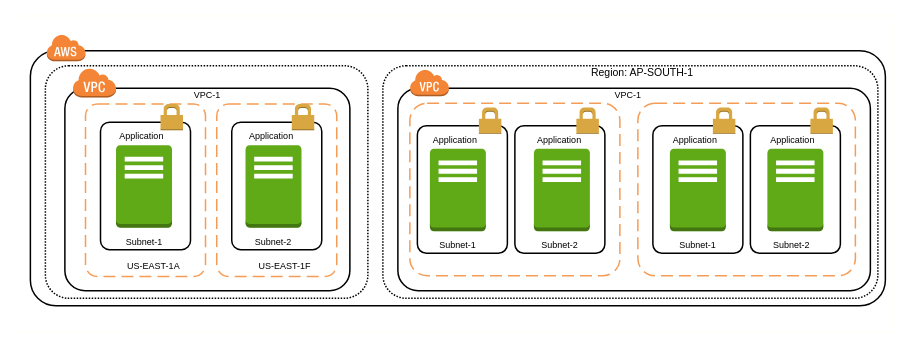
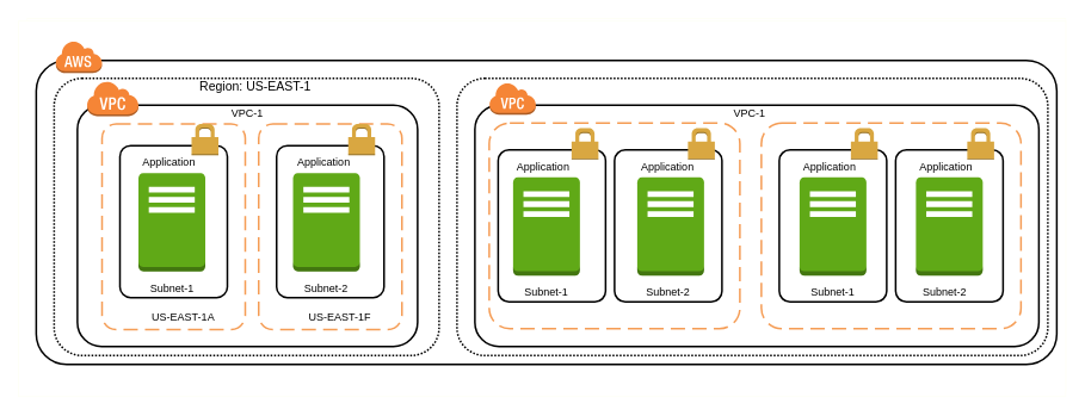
  <mxCell id="0" />
  <mxCell id="1" parent="0" />
  <mxCell id="2" value="" style="rounded=0;whiteSpace=wrap;html=1;strokeColor=#FEFFF5;" parent="1" vertex="1"><mxGeometry x="30" y="20" width="1160" height="417" as="geometry" /></mxCell>
  <mxCell id="3" value="" style="rounded=0;whiteSpace=wrap;html=1;strokeColor=#FEFFF5;" parent="1" vertex="1"><mxGeometry x="20" y="23" width="1170" height="420" as="geometry" /></mxCell>
  <mxCell id="4" value="" style="rounded=1;arcSize=10;dashed=0;fillColor=none;gradientColor=none;strokeWidth=2;" parent="1" vertex="1"><mxGeometry x="40" y="67" width="1140" height="340" as="geometry" /></mxCell>
  <mxCell id="5" value="" style="rounded=1;arcSize=10;dashed=1;fillColor=none;gradientColor=none;dashPattern=1 1;strokeWidth=2;" parent="1" vertex="1"><mxGeometry x="510" y="87" width="660" height="310" as="geometry" /></mxCell>
  <mxCell id="6" value="" style="rounded=1;arcSize=10;dashed=0;fillColor=none;gradientColor=none;strokeWidth=2;" parent="1" vertex="1"><mxGeometry x="530" y="117" width="630" height="270" as="geometry" /></mxCell>
  <mxCell id="7" value="" style="rounded=1;arcSize=10;dashed=1;strokeColor=#F59D56;fillColor=none;gradientColor=none;dashPattern=8 4;strokeWidth=2;" parent="1" vertex="1"><mxGeometry x="546" y="137" width="280" height="230" as="geometry" /></mxCell>
  <mxCell id="8" value="" style="rounded=1;arcSize=10;dashed=0;fillColor=none;gradientColor=none;strokeWidth=2;" parent="1" vertex="1"><mxGeometry x="1000" y="167" width="120" height="170" as="geometry" /></mxCell>
  <mxCell id="9" value="" style="rounded=1;arcSize=10;dashed=0;fillColor=none;gradientColor=none;strokeWidth=2;" parent="1" vertex="1"><mxGeometry x="870" y="167" width="120" height="170" as="geometry" /></mxCell>
  <mxCell id="10" value="" style="rounded=1;arcSize=10;dashed=0;fillColor=none;gradientColor=none;strokeWidth=2;" parent="1" vertex="1"><mxGeometry x="686" y="167" width="120" height="170" as="geometry" /></mxCell>
  <mxCell id="11" value="" style="rounded=1;arcSize=10;dashed=0;fillColor=none;gradientColor=none;strokeWidth=2;" parent="1" vertex="1"><mxGeometry x="556" y="167" width="120" height="170" as="geometry" /></mxCell>
  <mxCell id="12" value="" style="rounded=1;arcSize=10;dashed=1;fillColor=none;gradientColor=none;dashPattern=1 1;strokeWidth=2;" parent="1" vertex="1"><mxGeometry x="60" y="87" width="430" height="310" as="geometry" /></mxCell>
  <mxCell id="13" value="" style="dashed=0;html=1;shape=mxgraph.aws3.cloud;fillColor=#F58536;gradientColor=none;dashed=0;strokeColor=#4797FF;" parent="1" vertex="1"><mxGeometry x="61.5" y="45" width="52" height="36" as="geometry" /></mxCell>
- <mxCell id="14" value="Region: AP-SOUTH-1" style="text;html=1;strokeColor=none;fillColor=none;align=center;verticalAlign=middle;whiteSpace=wrap;rounded=0;fontSize=14;" parent="1" vertex="1"><mxGeometry x="786" y="86" width="140" height="20" as="geometry" /></mxCell>
+ <mxCell id="15" value="Region: US-EAST-1" style="text;html=1;strokeColor=none;fillColor=none;align=center;verticalAlign=middle;whiteSpace=wrap;rounded=0;fontSize=14;" parent="1" vertex="1"><mxGeometry x="220" y="86" width="130" height="20" as="geometry" /></mxCell>
  <mxCell id="16" value="VPC-1" style="text;html=1;strokeColor=none;fillColor=none;align=center;verticalAlign=middle;whiteSpace=wrap;rounded=0;" parent="1" vertex="1"><mxGeometry x="236" y="117" width="80" height="20" as="geometry" /></mxCell>
  <mxCell id="17" value="VPC-1" style="text;html=1;strokeColor=none;fillColor=none;align=center;verticalAlign=middle;whiteSpace=wrap;rounded=0;" parent="1" vertex="1"><mxGeometry x="797" y="117" width="80" height="20" as="geometry" /></mxCell>
  <mxCell id="18" value="" style="dashed=0;html=1;shape=mxgraph.aws3.permissions;fillColor=#D9A741;gradientColor=none;dashed=0;strokeColor=#FEFFF5;" parent="1" vertex="1"><mxGeometry x="638" y="142.74" width="30" height="35" as="geometry" /></mxCell>
  <mxCell id="19" value="" style="dashed=0;html=1;shape=mxgraph.aws3.permissions;fillColor=#D9A741;gradientColor=none;dashed=0;strokeColor=#FEFFF5;" parent="1" vertex="1"><mxGeometry x="768" y="142.74" width="30" height="35" as="geometry" /></mxCell>
  <mxCell id="20" value="" style="rounded=1;arcSize=10;dashed=1;strokeColor=#F59D56;fillColor=none;gradientColor=none;dashPattern=8 4;strokeWidth=2;" parent="1" vertex="1"><mxGeometry x="850" y="137" width="290" height="230" as="geometry" /></mxCell>
  <mxCell id="21" value="" style="dashed=0;html=1;shape=mxgraph.aws3.permissions;fillColor=#D9A741;gradientColor=none;dashed=0;strokeColor=#FEFFF5;" parent="1" vertex="1"><mxGeometry x="950" y="142.74" width="30" height="35" as="geometry" /></mxCell>
  <mxCell id="22" value="" style="dashed=0;html=1;shape=mxgraph.aws3.permissions;fillColor=#D9A741;gradientColor=none;dashed=0;strokeColor=#FEFFF5;" parent="1" vertex="1"><mxGeometry x="1080" y="142.74" width="30" height="35" as="geometry" /></mxCell>
  <mxCell id="23" value="" style="dashed=0;html=1;shape=mxgraph.aws3.virtual_private_cloud;fillColor=#F58536;gradientColor=none;dashed=0;strokeColor=#FEFFF5;" parent="1" vertex="1"><mxGeometry x="546" y="91.64" width="52" height="36" as="geometry" /></mxCell>
  <mxCell id="24" value="Subnet-2" style="text;html=1;strokeColor=none;fillColor=none;align=center;verticalAlign=middle;whiteSpace=wrap;rounded=0;" parent="1" vertex="1"><mxGeometry x="1015" y="317" width="80" height="20" as="geometry" /></mxCell>
  <mxCell id="25" value="Subnet-1" style="text;html=1;strokeColor=none;fillColor=none;align=center;verticalAlign=middle;whiteSpace=wrap;rounded=0;" parent="1" vertex="1"><mxGeometry x="890" y="317" width="80" height="20" as="geometry" /></mxCell>
  <mxCell id="26" value="Subnet-2" style="text;html=1;strokeColor=none;fillColor=none;align=center;verticalAlign=middle;whiteSpace=wrap;rounded=0;" parent="1" vertex="1"><mxGeometry x="706" y="317" width="80" height="20" as="geometry" /></mxCell>
  <mxCell id="27" value="Subnet-1" style="text;html=1;strokeColor=none;fillColor=none;align=center;verticalAlign=middle;whiteSpace=wrap;rounded=0;" parent="1" vertex="1"><mxGeometry x="570" y="317" width="80" height="20" as="geometry" /></mxCell>
  <mxCell id="28" value="Application" style="text;html=1;strokeColor=none;fillColor=none;align=center;verticalAlign=middle;whiteSpace=wrap;rounded=0;" parent="1" vertex="1"><mxGeometry x="587.462" y="177.738" width="39.048" height="16.136" as="geometry" /></mxCell>
  <mxCell id="29" value="" style="outlineConnect=0;dashed=0;verticalLabelPosition=bottom;verticalAlign=top;align=center;html=1;shape=mxgraph.aws3.traditional_server;fillColor=#60a917;strokeColor=#2D7600;fontColor=#ffffff;" parent="1" vertex="1"><mxGeometry x="572.67" y="197.74" width="74.65" height="110" as="geometry" /></mxCell>
  <mxCell id="30" value="Application" style="text;html=1;strokeColor=none;fillColor=none;align=center;verticalAlign=middle;whiteSpace=wrap;rounded=0;" parent="1" vertex="1"><mxGeometry x="726.142" y="177.738" width="39.048" height="16.136" as="geometry" /></mxCell>
  <mxCell id="31" value="" style="outlineConnect=0;dashed=0;verticalLabelPosition=bottom;verticalAlign=top;align=center;html=1;shape=mxgraph.aws3.traditional_server;fillColor=#60a917;strokeColor=#2D7600;fontColor=#ffffff;" parent="1" vertex="1"><mxGeometry x="711.35" y="197.74" width="74.65" height="110" as="geometry" /></mxCell>
  <mxCell id="32" value="Application" style="text;html=1;strokeColor=none;fillColor=none;align=center;verticalAlign=middle;whiteSpace=wrap;rounded=0;" parent="1" vertex="1"><mxGeometry x="907.462" y="177.738" width="39.048" height="16.136" as="geometry" /></mxCell>
  <mxCell id="33" value="" style="outlineConnect=0;dashed=0;verticalLabelPosition=bottom;verticalAlign=top;align=center;html=1;shape=mxgraph.aws3.traditional_server;fillColor=#60a917;strokeColor=#2D7600;fontColor=#ffffff;" parent="1" vertex="1"><mxGeometry x="892.67" y="197.74" width="74.65" height="110" as="geometry" /></mxCell>
  <mxCell id="34" value="Application" style="text;html=1;strokeColor=none;fillColor=none;align=center;verticalAlign=middle;whiteSpace=wrap;rounded=0;" parent="1" vertex="1"><mxGeometry x="1037.462" y="177.738" width="39.048" height="16.136" as="geometry" /></mxCell>
  <mxCell id="35" value="" style="outlineConnect=0;dashed=0;verticalLabelPosition=bottom;verticalAlign=top;align=center;html=1;shape=mxgraph.aws3.traditional_server;fillColor=#60a917;strokeColor=#2D7600;fontColor=#ffffff;" parent="1" vertex="1"><mxGeometry x="1022.67" y="197.74" width="74.65" height="110" as="geometry" /></mxCell>
  <mxCell id="36" value="" style="rounded=1;arcSize=10;dashed=0;fillColor=none;gradientColor=none;strokeWidth=2;" parent="1" vertex="1"><mxGeometry x="308.5" y="162.17" width="120" height="170" as="geometry" /></mxCell>
  <mxCell id="37" value="" style="rounded=1;arcSize=10;dashed=1;strokeColor=#F59D56;fillColor=none;gradientColor=none;dashPattern=8 4;strokeWidth=2;" parent="1" vertex="1"><mxGeometry x="288.5" y="137.91" width="160" height="230" as="geometry" /></mxCell>
  <mxCell id="38" value="" style="rounded=1;arcSize=10;dashed=0;fillColor=none;gradientColor=none;strokeWidth=2;" parent="1" vertex="1"><mxGeometry x="133.5" y="162.17" width="120" height="170" as="geometry" /></mxCell>
  <mxCell id="39" value="" style="rounded=1;arcSize=10;dashed=1;strokeColor=#F59D56;fillColor=none;gradientColor=none;dashPattern=8 4;strokeWidth=2;" parent="1" vertex="1"><mxGeometry x="113.5" y="137.91" width="160" height="230" as="geometry" /></mxCell>
  <mxCell id="40" value="" style="rounded=1;arcSize=10;dashed=0;fillColor=none;gradientColor=none;strokeWidth=2;" parent="1" vertex="1"><mxGeometry x="86" y="117" width="380" height="270" as="geometry" /></mxCell>
  <mxCell id="41" value="" style="dashed=0;html=1;shape=mxgraph.aws3.permissions;fillColor=#D9A741;gradientColor=none;dashed=0;strokeColor=#FEFFF5;" parent="1" vertex="1"><mxGeometry x="213.5" y="137.91" width="30" height="35" as="geometry" /></mxCell>
  <mxCell id="42" value="US-EAST-1A" style="text;html=1;strokeColor=none;fillColor=none;align=center;verticalAlign=middle;whiteSpace=wrap;rounded=0;" parent="1" vertex="1"><mxGeometry x="166.5" y="343.91" width="75" height="20" as="geometry" /></mxCell>
  <mxCell id="43" value="" style="dashed=0;html=1;shape=mxgraph.aws3.permissions;fillColor=#D9A741;gradientColor=none;dashed=0;strokeColor=#FEFFF5;" parent="1" vertex="1"><mxGeometry x="388.5" y="137.91" width="30" height="35" as="geometry" /></mxCell>
  <mxCell id="44" value="US-EAST-1F" style="text;html=1;strokeColor=none;fillColor=none;align=center;verticalAlign=middle;whiteSpace=wrap;rounded=0;" parent="1" vertex="1"><mxGeometry x="341.5" y="343.91" width="75" height="20" as="geometry" /></mxCell>
  <mxCell id="45" value="Subnet-1" style="text;html=1;strokeColor=none;fillColor=none;align=center;verticalAlign=middle;whiteSpace=wrap;rounded=0;" parent="1" vertex="1"><mxGeometry x="151.5" y="312.17" width="80" height="20" as="geometry" /></mxCell>
  <mxCell id="46" value="Subnet-2" style="text;html=1;strokeColor=none;fillColor=none;align=center;verticalAlign=middle;whiteSpace=wrap;rounded=0;" parent="1" vertex="1"><mxGeometry x="323.5" y="312.17" width="80" height="20" as="geometry" /></mxCell>
  <mxCell id="47" value="Application" style="text;html=1;strokeColor=none;fillColor=none;align=center;verticalAlign=middle;whiteSpace=wrap;rounded=0;" parent="1" vertex="1"><mxGeometry x="168.972" y="172.908" width="39.048" height="16.136" as="geometry" /></mxCell>
  <mxCell id="48" value="" style="outlineConnect=0;dashed=0;verticalLabelPosition=bottom;verticalAlign=top;align=center;html=1;shape=mxgraph.aws3.traditional_server;fillColor=#60a917;strokeColor=#2D7600;fontColor=#ffffff;" parent="1" vertex="1"><mxGeometry x="154.18" y="192.91" width="74.65" height="110" as="geometry" /></mxCell>
  <mxCell id="49" value="Application" style="text;html=1;strokeColor=none;fillColor=none;align=center;verticalAlign=middle;whiteSpace=wrap;rounded=0;" parent="1" vertex="1"><mxGeometry x="341.642" y="172.908" width="39.048" height="16.136" as="geometry" /></mxCell>
  <mxCell id="50" value="" style="outlineConnect=0;dashed=0;verticalLabelPosition=bottom;verticalAlign=top;align=center;html=1;shape=mxgraph.aws3.traditional_server;fillColor=#60a917;strokeColor=#2D7600;fontColor=#ffffff;" parent="1" vertex="1"><mxGeometry x="326.85" y="192.91" width="74.65" height="110" as="geometry" /></mxCell>
  <mxCell id="51" value="" style="dashed=0;html=1;shape=mxgraph.aws3.virtual_private_cloud;fillColor=#F58536;gradientColor=none;dashed=0;strokeColor=#FEFFF5;" parent="1" vertex="1"><mxGeometry x="96.402" y="90" width="57.778" height="39.273" as="geometry" /></mxCell>
